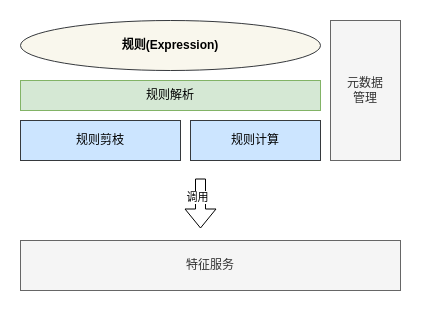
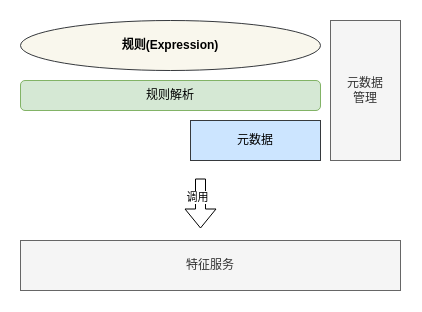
  <mxCell id="0" />
  <mxCell id="1" parent="0" />
  <mxCell id="2" value="&lt;b&gt;规则(Expression)&lt;/b&gt;" style="ellipse;whiteSpace=wrap;html=1;fillColor=#f9f7ed;strokeColor=#36393d;" vertex="1" parent="1"><mxGeometry x="20" y="20" width="300" height="50" as="geometry" /></mxCell>
- <mxCell id="3" value="规则解析" style="rounded=0;whiteSpace=wrap;html=1;fillColor=#d5e8d4;strokeColor=#82b366;" vertex="1" parent="1"><mxGeometry x="20" y="80" width="300" height="30" as="geometry" /></mxCell>
+ <mxCell id="3" value="规则解析" style="whiteSpace=wrap;html=1;fillColor=#d5e8d4;strokeColor=#82b366;rounded=1;" vertex="1" parent="1"><mxGeometry x="20" y="80" width="300" height="30" as="geometry" /></mxCell>
  <mxCell id="4" value="特征服务" style="rounded=0;whiteSpace=wrap;html=1;fillColor=#f5f5f5;strokeColor=#666666;fontColor=#333333;" vertex="1" parent="1"><mxGeometry x="20" y="240" width="380" height="50" as="geometry" /></mxCell>
- <mxCell id="5" value="规则剪枝" style="rounded=0;whiteSpace=wrap;html=1;fillColor=#cce5ff;strokeColor=#36393d;" vertex="1" parent="1"><mxGeometry x="20" y="120" width="160" height="40" as="geometry" /></mxCell>
- <mxCell id="6" value="规则计算" style="rounded=0;whiteSpace=wrap;html=1;fillColor=#cce5ff;strokeColor=#36393d;" vertex="1" parent="1"><mxGeometry x="190" y="120" width="130" height="40" as="geometry" /></mxCell>
+ <mxCell id="6" value="元数据" style="rounded=0;whiteSpace=wrap;html=1;fillColor=#cce5ff;strokeColor=#36393d;" vertex="1" parent="1"><mxGeometry x="190" y="120" width="130" height="40" as="geometry" /></mxCell>
  <mxCell id="7" value="" style="shape=flexArrow;endArrow=classic;html=1;" edge="1" parent="1"><mxGeometry width="50" height="50" relative="1" as="geometry"><mxPoint x="200" y="178" as="sourcePoint" /><mxPoint x="200" y="228" as="targetPoint" /></mxGeometry></mxCell>
  <mxCell id="8" value="调用" style="edgeLabel;html=1;align=center;verticalAlign=middle;resizable=0;points=[];" vertex="1" connectable="0" parent="7"><mxGeometry x="-0.28" y="-4" relative="1" as="geometry"><mxPoint as="offset" /></mxGeometry></mxCell>
  <mxCell id="9" value="元数据&lt;br&gt;管理" style="rounded=0;whiteSpace=wrap;html=1;fillColor=#f5f5f5;strokeColor=#666666;fontColor=#333333;" vertex="1" parent="1"><mxGeometry x="330" y="20" width="70" height="140" as="geometry" /></mxCell>
